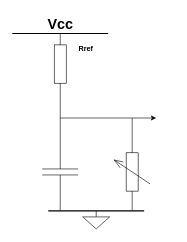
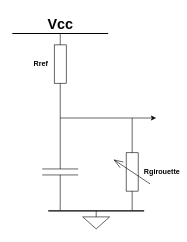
  <mxCell id="0" />
  <mxCell id="1" parent="0" />
  <mxCell id="2" value="" style="pointerEvents=1;verticalLabelPosition=bottom;shadow=0;dashed=0;align=center;html=1;verticalAlign=top;shape=mxgraph.electrical.resistors.variable_resistor_1;direction=north;" vertex="1" parent="1"><mxGeometry x="190" y="236" width="60" height="100" as="geometry" /></mxCell>
  <mxCell id="3" value="" style="pointerEvents=1;verticalLabelPosition=bottom;shadow=0;dashed=0;align=center;html=1;verticalAlign=top;shape=mxgraph.electrical.capacitors.capacitor_1;direction=south;" vertex="1" parent="1"><mxGeometry x="70" y="236" width="60" height="100" as="geometry" /></mxCell>
  <mxCell id="4" value="" style="pointerEvents=1;verticalLabelPosition=bottom;shadow=0;dashed=0;align=center;html=1;verticalAlign=top;shape=mxgraph.electrical.resistors.resistor_1;direction=south;" vertex="1" parent="1"><mxGeometry x="90" y="56" width="20" height="100" as="geometry" /></mxCell>
  <mxCell id="5" value="" style="endArrow=none;html=1;entryX=1;entryY=0.5;entryDx=0;entryDy=0;entryPerimeter=0;exitX=0;exitY=0.5;exitDx=0;exitDy=0;exitPerimeter=0;" edge="1" parent="1" source="3" target="4"><mxGeometry width="50" height="50" relative="1" as="geometry"><mxPoint x="180" y="256" as="sourcePoint" /><mxPoint x="230" y="206" as="targetPoint" /></mxGeometry></mxCell>
  <mxCell id="6" value="" style="endArrow=none;html=1;" edge="1" parent="1"><mxGeometry width="50" height="50" relative="1" as="geometry"><mxPoint x="100" y="196" as="sourcePoint" /><mxPoint x="220" y="196" as="targetPoint" /><Array as="points"><mxPoint x="160" y="196" /></Array></mxGeometry></mxCell>
  <mxCell id="7" value="" style="endArrow=none;html=1;exitX=1;exitY=0.5;exitDx=0;exitDy=0;exitPerimeter=0;" edge="1" parent="1" source="2"><mxGeometry width="50" height="50" relative="1" as="geometry"><mxPoint x="180" y="256" as="sourcePoint" /><mxPoint x="220" y="196" as="targetPoint" /></mxGeometry></mxCell>
  <mxCell id="8" value="" style="endArrow=classic;html=1;" edge="1" parent="1"><mxGeometry width="50" height="50" relative="1" as="geometry"><mxPoint x="220" y="196" as="sourcePoint" /><mxPoint x="260" y="196" as="targetPoint" /></mxGeometry></mxCell>
  <mxCell id="9" value="" style="line;strokeWidth=2;html=1;" vertex="1" parent="1"><mxGeometry x="20" y="50" width="160" height="10" as="geometry" /></mxCell>
  <mxCell id="10" value="Vcc" style="text;strokeColor=none;fillColor=none;html=1;fontSize=24;fontStyle=1;verticalAlign=middle;align=center;" vertex="1" parent="1"><mxGeometry x="50" y="20" width="100" height="40" as="geometry" /></mxCell>
  <mxCell id="11" value="" style="line;strokeWidth=2;html=1;" vertex="1" parent="1"><mxGeometry x="80" y="346" width="160" height="10" as="geometry" /></mxCell>
  <mxCell id="12" value="" style="pointerEvents=1;verticalLabelPosition=bottom;shadow=0;dashed=0;align=center;html=1;verticalAlign=top;shape=mxgraph.electrical.signal_sources.signal_ground;" vertex="1" parent="1"><mxGeometry x="137.5" y="351" width="45" height="30" as="geometry" /></mxCell>
  <mxCell id="13" value="" style="endArrow=none;html=1;exitX=0.124;exitY=0.453;exitDx=0;exitDy=0;exitPerimeter=0;" edge="1" parent="1" source="11"><mxGeometry width="50" height="50" relative="1" as="geometry"><mxPoint x="50" y="386" as="sourcePoint" /><mxPoint x="100" y="336" as="targetPoint" /></mxGeometry></mxCell>
  <mxCell id="14" value="" style="endArrow=none;html=1;exitX=0.124;exitY=0.453;exitDx=0;exitDy=0;exitPerimeter=0;" edge="1" parent="1"><mxGeometry width="50" height="50" relative="1" as="geometry"><mxPoint x="219.92" y="350.53" as="sourcePoint" /><mxPoint x="220.08" y="336" as="targetPoint" /></mxGeometry></mxCell>
- <mxCell id="15" value="Rref" style="text;html=1;strokeColor=none;fillColor=none;align=center;verticalAlign=middle;whiteSpace=wrap;rounded=0;fontStyle=1" vertex="1" parent="1"><mxGeometry x="123" y="71" width="40" height="20" as="geometry" /></mxCell>
+ <mxCell id="15" value="Rref" style="text;html=1;strokeColor=none;fillColor=none;align=center;verticalAlign=middle;whiteSpace=wrap;rounded=0;fontStyle=1" vertex="1" parent="1"><mxGeometry x="48" y="96" width="40" height="20" as="geometry" /></mxCell>
+ <mxCell id="16" value="Rgirouette" style="text;html=1;strokeColor=none;fillColor=none;align=center;verticalAlign=middle;whiteSpace=wrap;rounded=0;fontStyle=1" vertex="1" parent="1"><mxGeometry x="250" y="276" width="40" height="20" as="geometry" /></mxCell>
